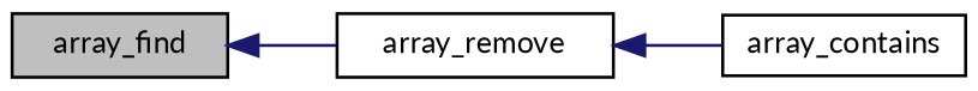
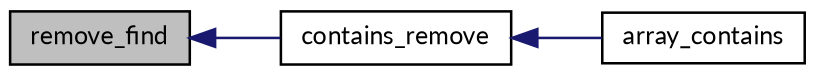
  digraph {
    fontname=Lato
    rankdir=LR
    node [color=black fillcolor=white fontname=Lato fontsize=10 shape=record style=filled]
    edge [color=midnightblue dir=back fontname=Lato fontsize=10 labelfontname=Helvetica labelfontsize=10 style=solid]
-   n1 [fillcolor=grey75 fontcolor=black height=0.2 label=array_find width=0.4]
-   n2 [height=0.2 label=array_remove width=0.4]
+   n1 [fillcolor=grey75 fontcolor=black height=0.2 label=remove_find width=0.4]
+   n2 [height=0.2 label=contains_remove width=0.4]
    n3 [height=0.2 label=array_contains width=0.4]
    n1 -> n2
    n2 -> n3
  }
